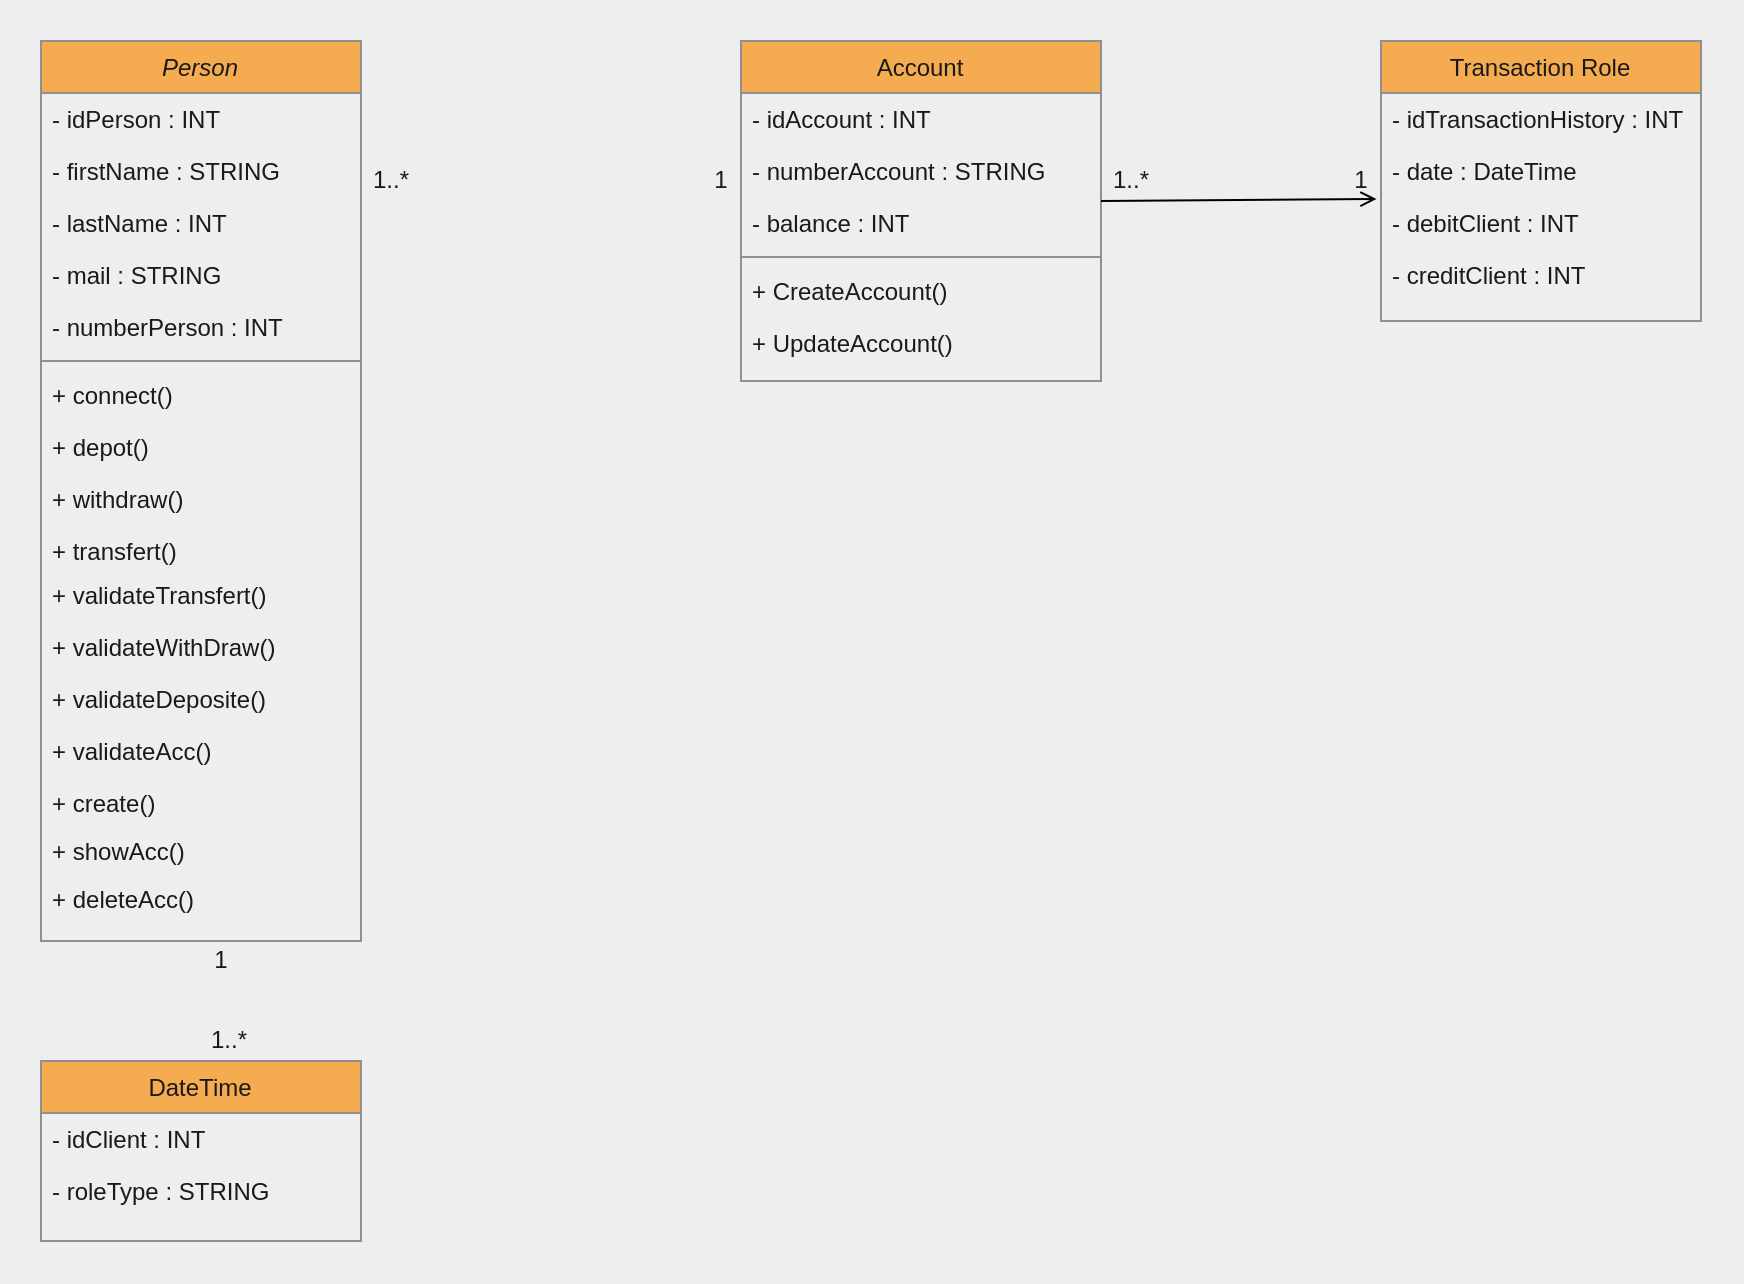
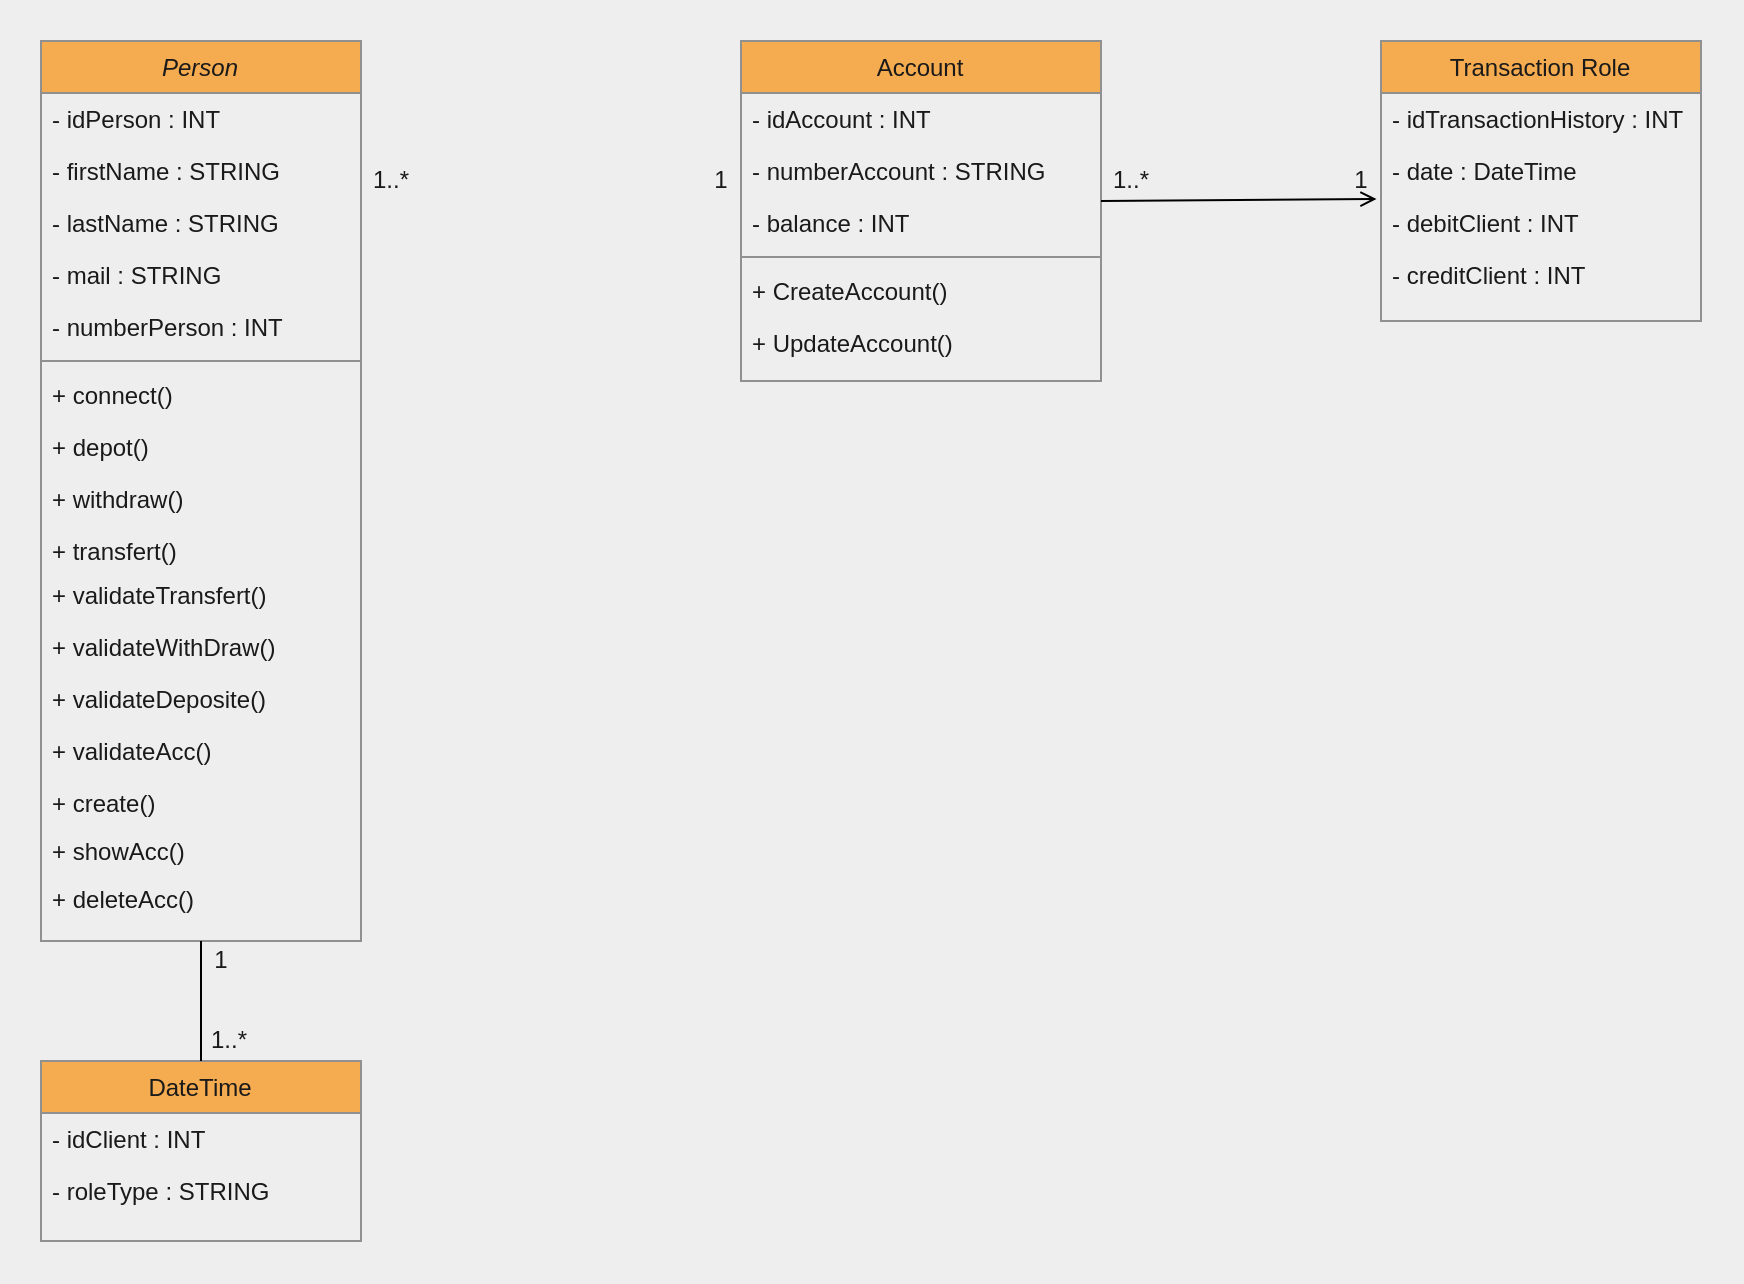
  <mxCell id="0" />
  <mxCell id="1" parent="0" />
  <mxCell id="2" value="Person" style="swimlane;fontStyle=2;align=center;verticalAlign=top;childLayout=stackLayout;horizontal=1;startSize=26;horizontalStack=0;resizeParent=1;resizeLast=0;collapsible=1;marginBottom=0;rounded=0;shadow=0;strokeWidth=1;fillColor=#F5AB50;strokeColor=#909090;fontColor=#1A1A1A;" parent="1" vertex="1"><mxGeometry x="20" y="20" width="160" height="450" as="geometry"><mxRectangle x="230" y="140" width="160" height="26" as="alternateBounds" /></mxGeometry></mxCell>
  <mxCell id="3" value="- idPerson : INT" style="text;align=left;verticalAlign=top;spacingLeft=4;spacingRight=4;overflow=hidden;rotatable=0;points=[[0,0.5],[1,0.5]];portConstraint=eastwest;fontColor=#1A1A1A;rounded=0;" parent="2" vertex="1"><mxGeometry y="26" width="160" height="26" as="geometry" /></mxCell>
  <mxCell id="4" value="- firstName : STRING" style="text;align=left;verticalAlign=top;spacingLeft=4;spacingRight=4;overflow=hidden;rotatable=0;points=[[0,0.5],[1,0.5]];portConstraint=eastwest;rounded=0;shadow=0;html=0;fontColor=#1A1A1A;" parent="2" vertex="1"><mxGeometry y="52" width="160" height="26" as="geometry" /></mxCell>
- <mxCell id="5" value="- lastName : INT" style="text;align=left;verticalAlign=top;spacingLeft=4;spacingRight=4;overflow=hidden;rotatable=0;points=[[0,0.5],[1,0.5]];portConstraint=eastwest;rounded=0;shadow=0;html=0;fontColor=#1A1A1A;" vertex="1" parent="2"><mxGeometry y="78" width="160" height="26" as="geometry" /></mxCell>
+ <mxCell id="5" value="- lastName : STRING" style="text;align=left;verticalAlign=top;spacingLeft=4;spacingRight=4;overflow=hidden;rotatable=0;points=[[0,0.5],[1,0.5]];portConstraint=eastwest;rounded=0;shadow=0;html=0;fontColor=#1A1A1A;" vertex="1" parent="2"><mxGeometry y="78" width="160" height="26" as="geometry" /></mxCell>
  <mxCell id="6" value="- mail : STRING" style="text;align=left;verticalAlign=top;spacingLeft=4;spacingRight=4;overflow=hidden;rotatable=0;points=[[0,0.5],[1,0.5]];portConstraint=eastwest;rounded=0;shadow=0;html=0;fontColor=#1A1A1A;" vertex="1" parent="2"><mxGeometry y="104" width="160" height="26" as="geometry" /></mxCell>
  <mxCell id="7" value="- numberPerson : INT" style="text;align=left;verticalAlign=top;spacingLeft=4;spacingRight=4;overflow=hidden;rotatable=0;points=[[0,0.5],[1,0.5]];portConstraint=eastwest;rounded=0;shadow=0;html=0;fontColor=#1A1A1A;" vertex="1" parent="2"><mxGeometry y="130" width="160" height="26" as="geometry" /></mxCell>
  <mxCell id="8" value="" style="line;html=1;strokeWidth=1;align=left;verticalAlign=middle;spacingTop=-1;spacingLeft=3;spacingRight=3;rotatable=0;labelPosition=right;points=[];portConstraint=eastwest;fillColor=#F5AB50;strokeColor=#909090;fontColor=#1A1A1A;rounded=0;labelBackgroundColor=#EEEEEE;" parent="2" vertex="1"><mxGeometry y="156" width="160" height="8" as="geometry" /></mxCell>
  <mxCell id="9" value="+ connect()&#10;" style="text;align=left;verticalAlign=top;spacingLeft=4;spacingRight=4;overflow=hidden;rotatable=0;points=[[0,0.5],[1,0.5]];portConstraint=eastwest;fontStyle=0;fontColor=#1A1A1A;rounded=0;" parent="2" vertex="1"><mxGeometry y="164" width="160" height="26" as="geometry" /></mxCell>
  <mxCell id="10" value="+ depot()" style="text;align=left;verticalAlign=top;spacingLeft=4;spacingRight=4;overflow=hidden;rotatable=0;points=[[0,0.5],[1,0.5]];portConstraint=eastwest;fontColor=#1A1A1A;rounded=0;" parent="2" vertex="1"><mxGeometry y="190" width="160" height="26" as="geometry" /></mxCell>
  <mxCell id="11" value="+ withdraw()" style="text;align=left;verticalAlign=top;spacingLeft=4;spacingRight=4;overflow=hidden;rotatable=0;points=[[0,0.5],[1,0.5]];portConstraint=eastwest;fontColor=#1A1A1A;rounded=0;" parent="2" vertex="1"><mxGeometry y="216" width="160" height="26" as="geometry" /></mxCell>
  <mxCell id="12" value="+ transfert()" style="text;align=left;verticalAlign=top;spacingLeft=4;spacingRight=4;overflow=hidden;rotatable=0;points=[[0,0.5],[1,0.5]];portConstraint=eastwest;fontColor=#1A1A1A;rounded=0;" parent="2" vertex="1"><mxGeometry y="242" width="160" height="22" as="geometry" /></mxCell>
  <mxCell id="13" value="+ validateTransfert()&#10;" style="text;align=left;verticalAlign=top;spacingLeft=4;spacingRight=4;overflow=hidden;rotatable=0;points=[[0,0.5],[1,0.5]];portConstraint=eastwest;fontStyle=0;fontColor=#1A1A1A;rounded=0;" parent="2" vertex="1"><mxGeometry y="264" width="160" height="26" as="geometry" /></mxCell>
  <mxCell id="14" value="+ validateWithDraw()&#10;" style="text;align=left;verticalAlign=top;spacingLeft=4;spacingRight=4;overflow=hidden;rotatable=0;points=[[0,0.5],[1,0.5]];portConstraint=eastwest;fontStyle=0;fontColor=#1A1A1A;rounded=0;" parent="2" vertex="1"><mxGeometry y="290" width="160" height="26" as="geometry" /></mxCell>
  <mxCell id="15" value="+ validateDeposite()&#10;" style="text;align=left;verticalAlign=top;spacingLeft=4;spacingRight=4;overflow=hidden;rotatable=0;points=[[0,0.5],[1,0.5]];portConstraint=eastwest;fontStyle=0;fontColor=#1A1A1A;rounded=0;" parent="2" vertex="1"><mxGeometry y="316" width="160" height="26" as="geometry" /></mxCell>
  <mxCell id="16" value="+ validateAcc()&#10;" style="text;align=left;verticalAlign=top;spacingLeft=4;spacingRight=4;overflow=hidden;rotatable=0;points=[[0,0.5],[1,0.5]];portConstraint=eastwest;fontStyle=0;fontColor=#1A1A1A;rounded=0;" parent="2" vertex="1"><mxGeometry y="342" width="160" height="26" as="geometry" /></mxCell>
  <mxCell id="17" value="+ create()" style="text;align=left;verticalAlign=top;spacingLeft=4;spacingRight=4;overflow=hidden;rotatable=0;points=[[0,0.5],[1,0.5]];portConstraint=eastwest;fontColor=#1A1A1A;rounded=0;" parent="2" vertex="1"><mxGeometry y="368" width="160" height="24" as="geometry" /></mxCell>
  <mxCell id="18" value="+ showAcc()" style="text;align=left;verticalAlign=top;spacingLeft=4;spacingRight=4;overflow=hidden;rotatable=0;points=[[0,0.5],[1,0.5]];portConstraint=eastwest;fontColor=#1A1A1A;rounded=0;" parent="2" vertex="1"><mxGeometry y="392" width="160" height="24" as="geometry" /></mxCell>
  <mxCell id="19" value="+ deleteAcc()" style="text;align=left;verticalAlign=top;spacingLeft=4;spacingRight=4;overflow=hidden;rotatable=0;points=[[0,0.5],[1,0.5]];portConstraint=eastwest;fontColor=#1A1A1A;rounded=0;" parent="2" vertex="1"><mxGeometry y="416" width="160" height="24" as="geometry" /></mxCell>
  <mxCell id="20" value="DateTime" style="swimlane;fontStyle=0;align=center;verticalAlign=top;childLayout=stackLayout;horizontal=1;startSize=26;horizontalStack=0;resizeParent=1;resizeLast=0;collapsible=1;marginBottom=0;rounded=0;shadow=0;strokeWidth=1;fillColor=#F5AB50;strokeColor=#909090;fontColor=#1A1A1A;" parent="1" vertex="1"><mxGeometry x="20" y="530" width="160" height="90" as="geometry"><mxRectangle x="120" y="360" width="160" height="26" as="alternateBounds" /></mxGeometry></mxCell>
  <mxCell id="21" value="- idClient : INT" style="text;align=left;verticalAlign=top;spacingLeft=4;spacingRight=4;overflow=hidden;rotatable=0;points=[[0,0.5],[1,0.5]];portConstraint=eastwest;fontColor=#1A1A1A;rounded=0;" parent="20" vertex="1"><mxGeometry y="26" width="160" height="26" as="geometry" /></mxCell>
  <mxCell id="22" value="- roleType : STRING" style="text;align=left;verticalAlign=top;spacingLeft=4;spacingRight=4;overflow=hidden;rotatable=0;points=[[0,0.5],[1,0.5]];portConstraint=eastwest;fontColor=#1A1A1A;rounded=0;" vertex="1" parent="20"><mxGeometry y="52" width="160" height="26" as="geometry" /></mxCell>
  <mxCell id="23" value="Account" style="swimlane;fontStyle=0;align=center;verticalAlign=top;childLayout=stackLayout;horizontal=1;startSize=26;horizontalStack=0;resizeParent=1;resizeLast=0;collapsible=1;marginBottom=0;rounded=0;shadow=0;strokeWidth=1;fillColor=#F5AB50;strokeColor=#909090;fontColor=#1A1A1A;" parent="1" vertex="1"><mxGeometry x="370" y="20" width="180" height="170" as="geometry"><mxRectangle x="550" y="140" width="160" height="26" as="alternateBounds" /></mxGeometry></mxCell>
  <mxCell id="24" value="- idAccount : INT" style="text;align=left;verticalAlign=top;spacingLeft=4;spacingRight=4;overflow=hidden;rotatable=0;points=[[0,0.5],[1,0.5]];portConstraint=eastwest;fontColor=#1A1A1A;rounded=0;" parent="23" vertex="1"><mxGeometry y="26" width="180" height="26" as="geometry" /></mxCell>
  <mxCell id="25" value="- numberAccount : STRING" style="text;align=left;verticalAlign=top;spacingLeft=4;spacingRight=4;overflow=hidden;rotatable=0;points=[[0,0.5],[1,0.5]];portConstraint=eastwest;rounded=0;shadow=0;html=0;fontColor=#1A1A1A;" parent="23" vertex="1"><mxGeometry y="52" width="180" height="26" as="geometry" /></mxCell>
  <mxCell id="26" value="- balance : INT" style="text;align=left;verticalAlign=top;spacingLeft=4;spacingRight=4;overflow=hidden;rotatable=0;points=[[0,0.5],[1,0.5]];portConstraint=eastwest;rounded=0;shadow=0;html=0;fontColor=#1A1A1A;" parent="23" vertex="1"><mxGeometry y="78" width="180" height="26" as="geometry" /></mxCell>
  <mxCell id="27" value="" style="line;html=1;strokeWidth=1;align=left;verticalAlign=middle;spacingTop=-1;spacingLeft=3;spacingRight=3;rotatable=0;labelPosition=right;points=[];portConstraint=eastwest;fillColor=#F5AB50;strokeColor=#909090;fontColor=#1A1A1A;rounded=0;labelBackgroundColor=#EEEEEE;" parent="23" vertex="1"><mxGeometry y="104" width="180" height="8" as="geometry" /></mxCell>
  <mxCell id="28" value="+ CreateAccount()" style="text;align=left;verticalAlign=top;spacingLeft=4;spacingRight=4;overflow=hidden;rotatable=0;points=[[0,0.5],[1,0.5]];portConstraint=eastwest;fontColor=#1A1A1A;rounded=0;" parent="23" vertex="1"><mxGeometry y="112" width="180" height="26" as="geometry" /></mxCell>
  <mxCell id="29" value="+ UpdateAccount()" style="text;align=left;verticalAlign=top;spacingLeft=4;spacingRight=4;overflow=hidden;rotatable=0;points=[[0,0.5],[1,0.5]];portConstraint=eastwest;fontColor=#1A1A1A;rounded=0;" parent="23" vertex="1"><mxGeometry y="138" width="180" height="26" as="geometry" /></mxCell>
  <mxCell id="30" value="Transaction Role" style="swimlane;fontStyle=0;align=center;verticalAlign=top;childLayout=stackLayout;horizontal=1;startSize=26;horizontalStack=0;resizeParent=1;resizeLast=0;collapsible=1;marginBottom=0;rounded=0;shadow=0;strokeWidth=1;fillColor=#F5AB50;strokeColor=#909090;fontColor=#1A1A1A;" parent="1" vertex="1"><mxGeometry x="690" y="20" width="160" height="140" as="geometry"><mxRectangle x="550" y="140" width="160" height="26" as="alternateBounds" /></mxGeometry></mxCell>
  <mxCell id="31" value="- idTransactionHistory : INT" style="text;align=left;verticalAlign=top;spacingLeft=4;spacingRight=4;overflow=hidden;rotatable=0;points=[[0,0.5],[1,0.5]];portConstraint=eastwest;fontColor=#1A1A1A;rounded=0;" parent="30" vertex="1"><mxGeometry y="26" width="160" height="26" as="geometry" /></mxCell>
  <mxCell id="32" value="- date : DateTime" style="text;align=left;verticalAlign=top;spacingLeft=4;spacingRight=4;overflow=hidden;rotatable=0;points=[[0,0.5],[1,0.5]];portConstraint=eastwest;rounded=0;shadow=0;html=0;fontColor=#1A1A1A;" parent="30" vertex="1"><mxGeometry y="52" width="160" height="26" as="geometry" /></mxCell>
  <mxCell id="33" value="- debitClient : INT" style="text;align=left;verticalAlign=top;spacingLeft=4;spacingRight=4;overflow=hidden;rotatable=0;points=[[0,0.5],[1,0.5]];portConstraint=eastwest;rounded=0;shadow=0;html=0;fontColor=#1A1A1A;" parent="30" vertex="1"><mxGeometry y="78" width="160" height="26" as="geometry" /></mxCell>
  <mxCell id="34" value="- creditClient : INT" style="text;align=left;verticalAlign=top;spacingLeft=4;spacingRight=4;overflow=hidden;rotatable=0;points=[[0,0.5],[1,0.5]];portConstraint=eastwest;rounded=0;shadow=0;html=0;fontColor=#1A1A1A;" parent="30" vertex="1"><mxGeometry y="104" width="160" height="26" as="geometry" /></mxCell>
  <mxCell id="35" value="1..*" style="text;html=1;align=center;verticalAlign=middle;resizable=0;points=[];autosize=1;strokeColor=none;fillColor=none;fontColor=#1A1A1A;" parent="1" vertex="1"><mxGeometry x="550" y="80" width="30" height="20" as="geometry" /></mxCell>
  <mxCell id="36" value="1" style="text;html=1;align=center;verticalAlign=middle;resizable=0;points=[];autosize=1;strokeColor=none;fillColor=none;fontColor=#1A1A1A;" parent="1" vertex="1"><mxGeometry x="670" y="80" width="20" height="20" as="geometry" /></mxCell>
  <mxCell id="37" value="1" style="text;html=1;align=center;verticalAlign=middle;resizable=0;points=[];autosize=1;strokeColor=none;fillColor=none;fontColor=#1A1A1A;" parent="1" vertex="1"><mxGeometry x="100" y="470" width="20" height="20" as="geometry" /></mxCell>
  <mxCell id="38" value="1..*" style="text;html=1;align=center;verticalAlign=middle;resizable=0;points=[];autosize=1;strokeColor=none;fillColor=none;fontColor=#1A1A1A;" parent="1" vertex="1"><mxGeometry x="180" y="80" width="30" height="20" as="geometry" /></mxCell>
  <mxCell id="39" value="1..*" style="text;html=1;align=center;verticalAlign=middle;resizable=0;points=[];autosize=1;strokeColor=none;fillColor=none;fontColor=#1A1A1A;" parent="1" vertex="1"><mxGeometry x="99" y="510" width="30" height="20" as="geometry" /></mxCell>
  <mxCell id="40" value="1" style="text;html=1;align=center;verticalAlign=middle;resizable=0;points=[];autosize=1;strokeColor=none;fillColor=none;fontColor=#1A1A1A;" parent="1" vertex="1"><mxGeometry x="350" y="80" width="20" height="20" as="geometry" /></mxCell>
  <mxCell id="41" value="" style="endArrow=open;html=1;rounded=0;fontColor=#1A1A1A;exitX=1;exitY=1.077;exitDx=0;exitDy=0;exitPerimeter=0;entryX=-0.014;entryY=1.038;entryDx=0;entryDy=0;entryPerimeter=0;" edge="1" parent="1" source="25" target="32"><mxGeometry width="50" height="50" relative="1" as="geometry"><mxPoint x="600" y="280" as="sourcePoint" /><mxPoint x="650" y="230" as="targetPoint" /></mxGeometry></mxCell>
+ <mxCell id="42" value="" style="endArrow=none;html=1;rounded=0;fontColor=#1A1A1A;entryX=0.5;entryY=1;entryDx=0;entryDy=0;exitX=0.5;exitY=0;exitDx=0;exitDy=0;" edge="1" parent="1" source="20" target="2"><mxGeometry width="50" height="50" relative="1" as="geometry"><mxPoint x="-30" y="300" as="sourcePoint" /><mxPoint x="20" y="250" as="targetPoint" /></mxGeometry></mxCell>
